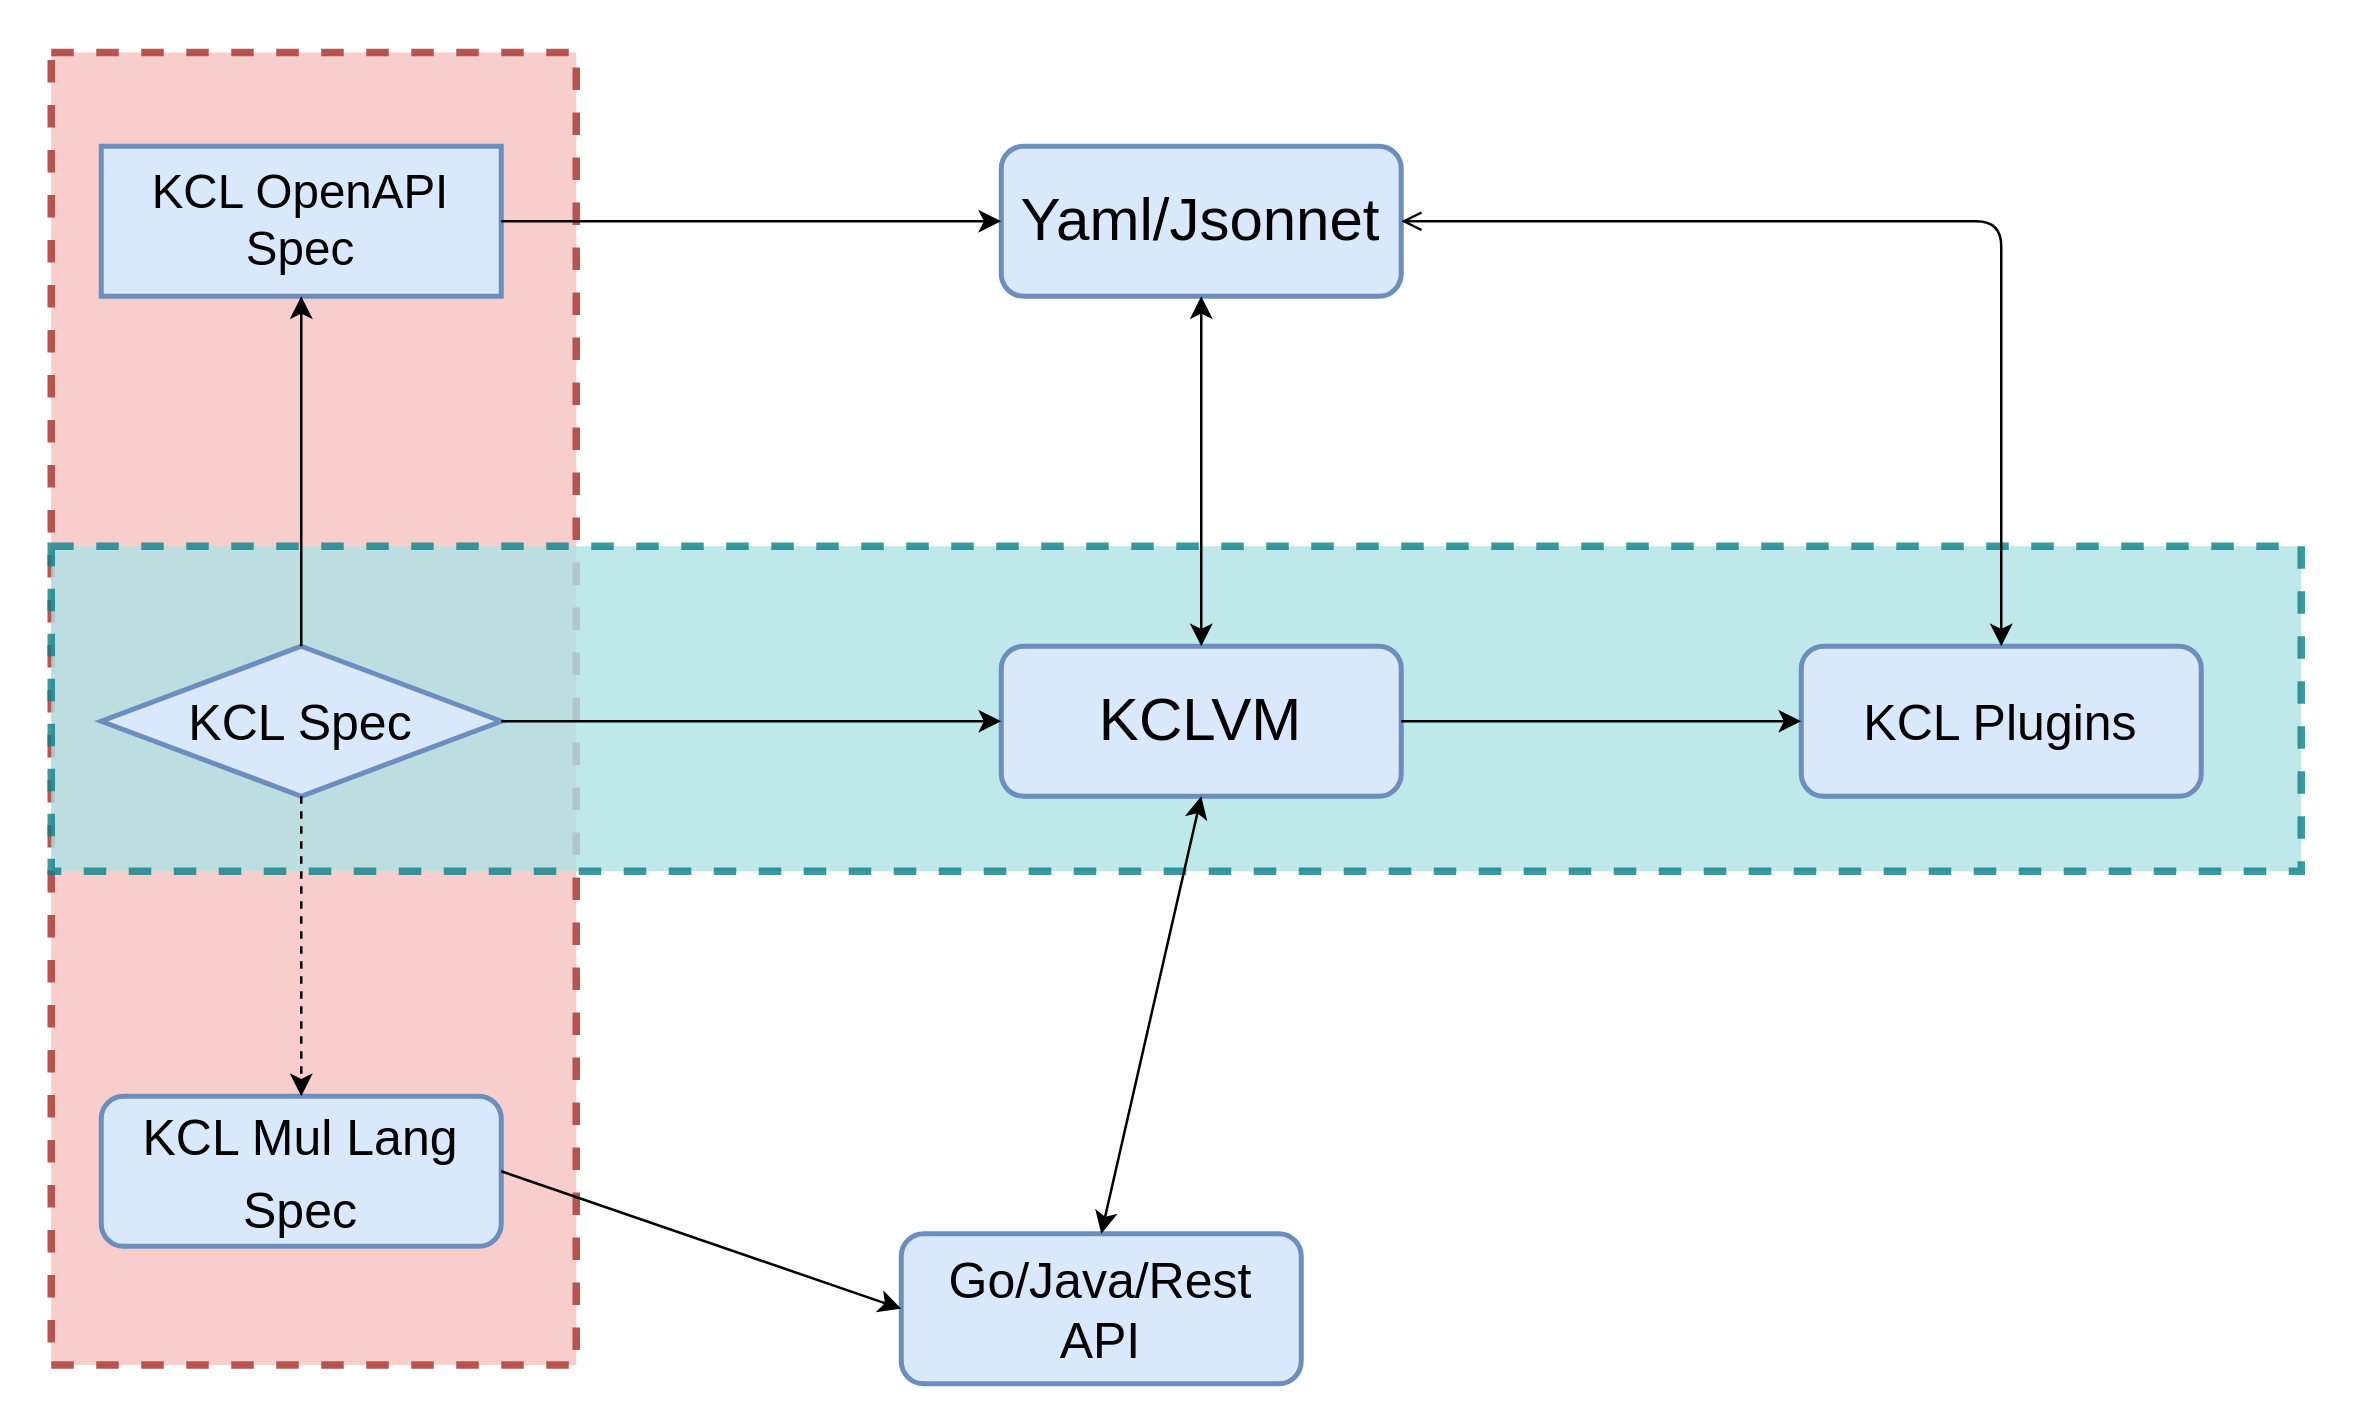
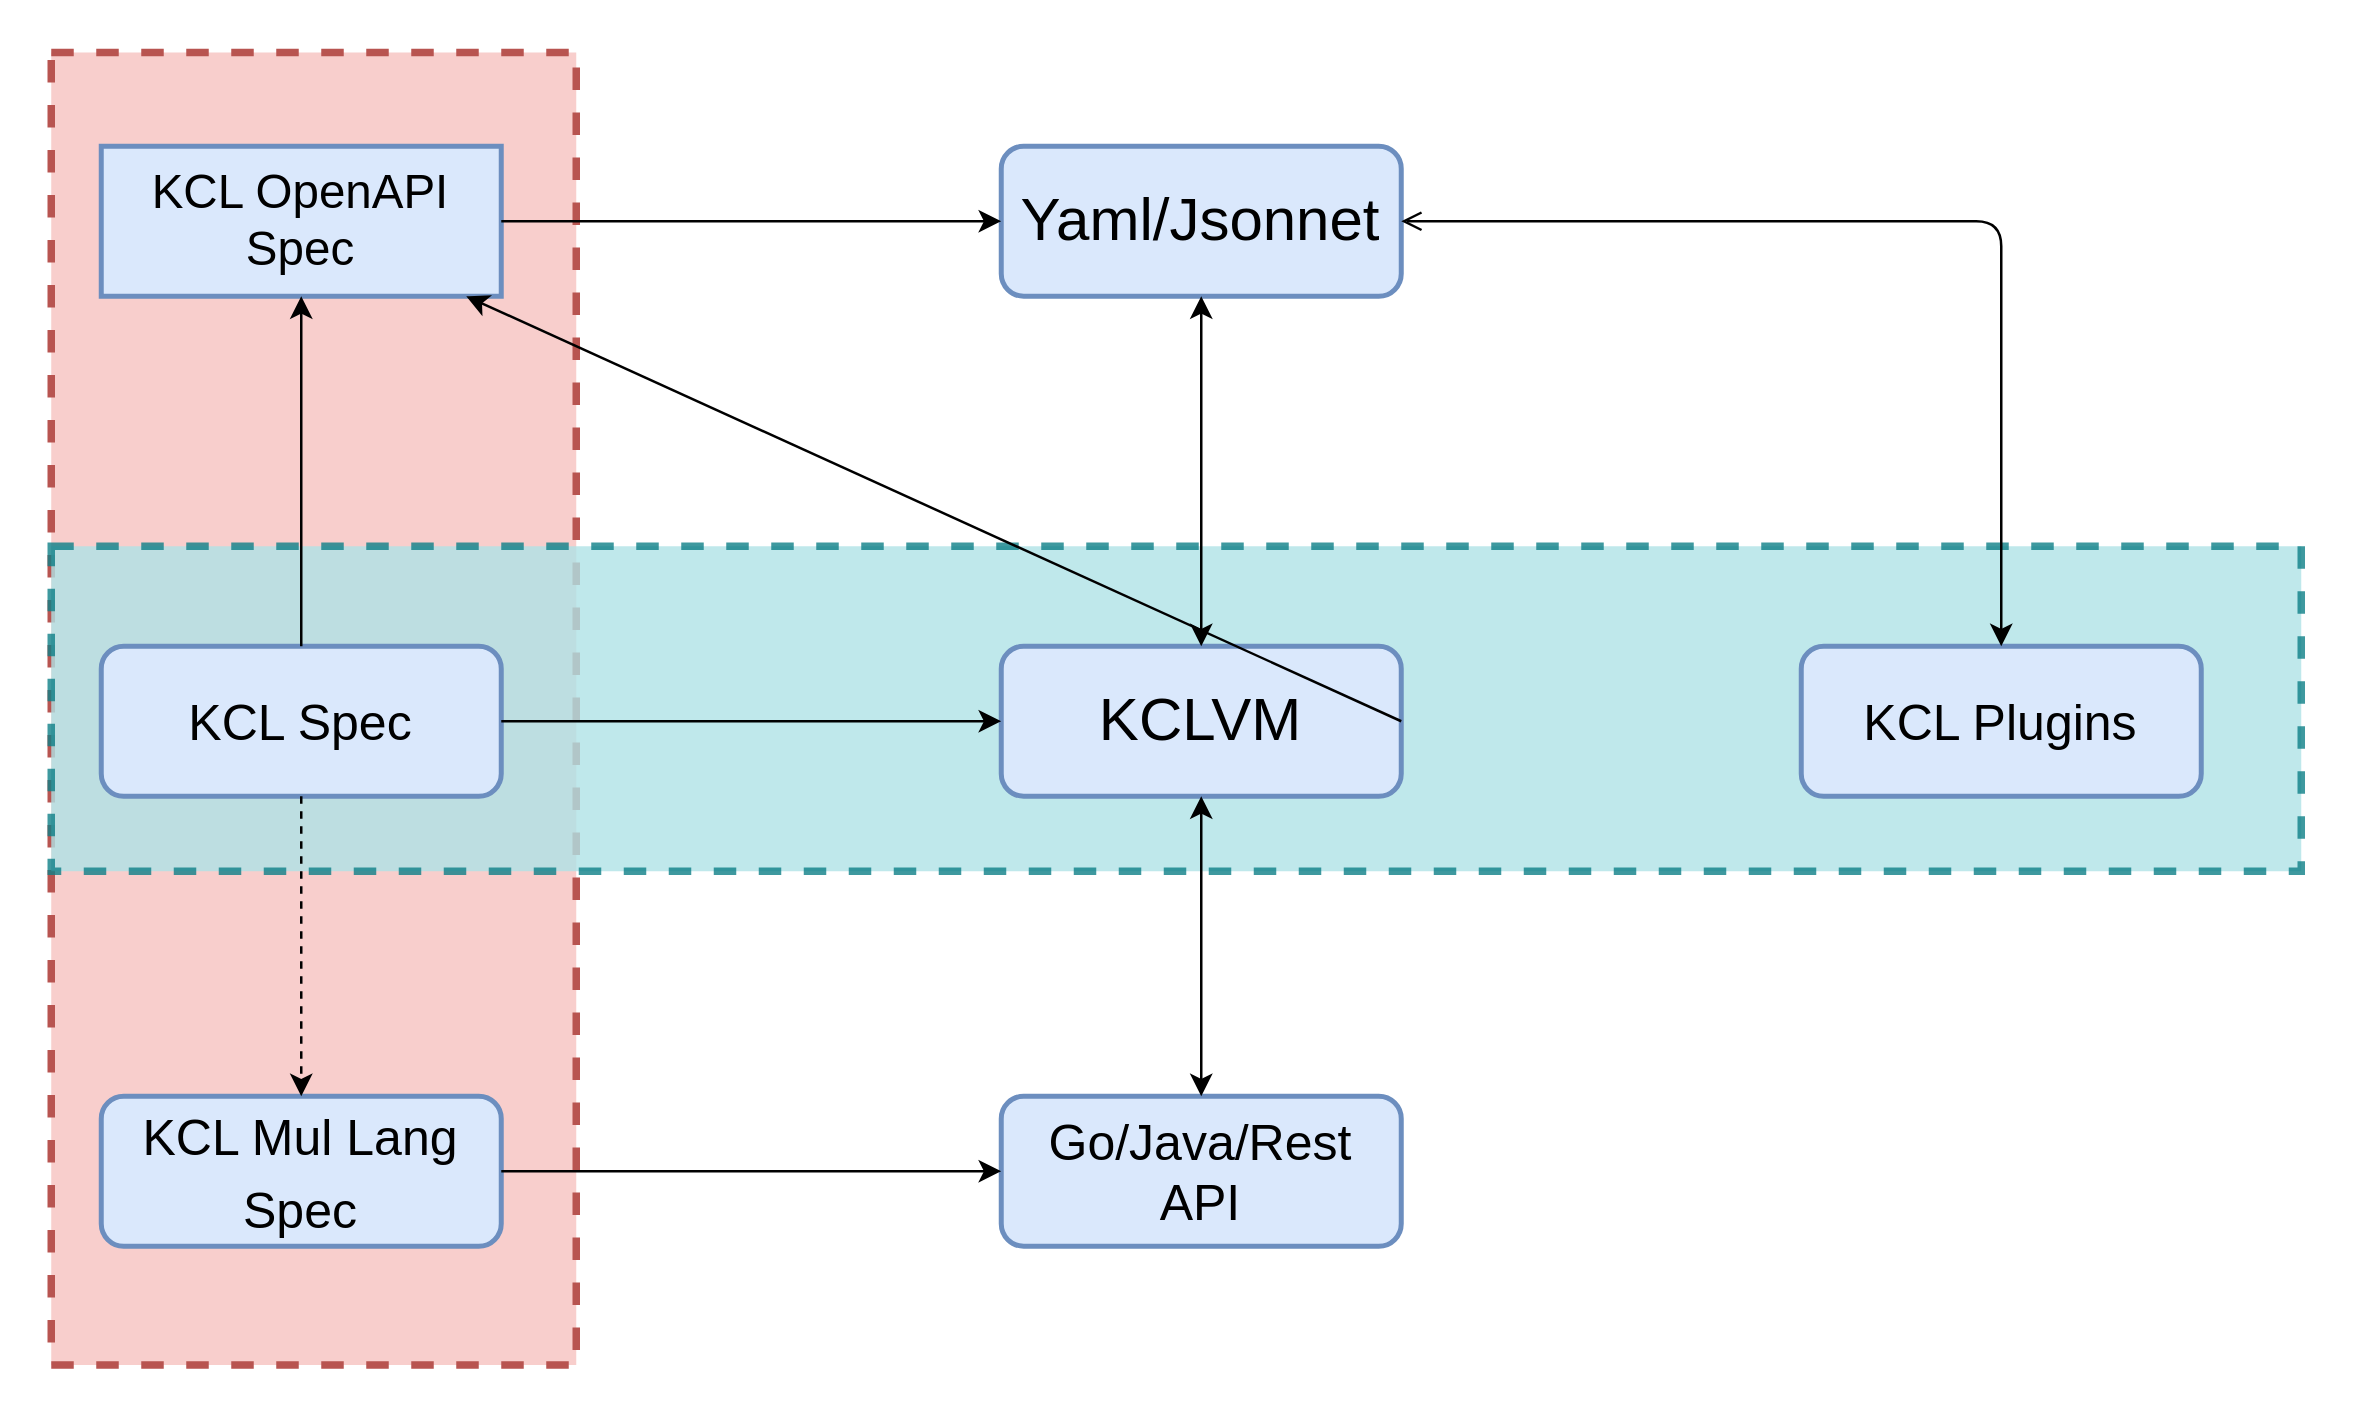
  <mxCell id="0" />
  <mxCell id="1" parent="0" />
  <mxCell id="2" value="" style="rounded=0;whiteSpace=wrap;html=1;dashed=1;strokeWidth=3;fillColor=#f8cecc;verticalAlign=middle;strokeColor=#b85450;" vertex="1" parent="1"><mxGeometry x="20" y="20.5" width="210" height="525" as="geometry" /></mxCell>
  <mxCell id="3" value="" style="rounded=0;whiteSpace=wrap;html=1;dashed=1;strokeWidth=3;fillColor=#b0e3e6;verticalAlign=middle;strokeColor=#0e8088;opacity=80;" parent="1" vertex="1"><mxGeometry x="20" y="218" width="900" height="130" as="geometry" /></mxCell>
  <mxCell id="4" value="KCLVM" style="rounded=1;whiteSpace=wrap;html=1;strokeWidth=2;fillColor=#dae8fc;strokeColor=#6c8ebf;fontSize=24;" parent="1" vertex="1"><mxGeometry x="400" y="258" width="160" height="60" as="geometry" /></mxCell>
  <mxCell id="5" value="KCL Plugins" style="rounded=1;whiteSpace=wrap;html=1;strokeWidth=2;fillColor=#dae8fc;strokeColor=#6c8ebf;fontSize=20;" parent="1" vertex="1"><mxGeometry x="720" y="258" width="160" height="60" as="geometry" /></mxCell>
- <mxCell id="6" value="KCL Spec" style="rhombus;whiteSpace=wrap;html=1;strokeWidth=2;fillColor=#dae8fc;strokeColor=#6c8ebf;fontSize=20;" parent="1" vertex="1"><mxGeometry x="40" y="258" width="160" height="60" as="geometry" /></mxCell>
- <mxCell id="7" value="Go/Java/Rest&lt;br&gt;API" style="rounded=1;whiteSpace=wrap;html=1;strokeWidth=2;fillColor=#dae8fc;strokeColor=#6c8ebf;fontSize=20;" parent="1" vertex="1"><mxGeometry x="360" y="493" width="160" height="60" as="geometry" /></mxCell>
+ <mxCell id="6" value="KCL Spec" style="rounded=1;whiteSpace=wrap;html=1;strokeWidth=2;fillColor=#dae8fc;strokeColor=#6c8ebf;fontSize=20;" parent="1" vertex="1"><mxGeometry x="40" y="258" width="160" height="60" as="geometry" /></mxCell>
+ <mxCell id="7" value="Go/Java/Rest&lt;br&gt;API" style="rounded=1;whiteSpace=wrap;html=1;strokeWidth=2;fillColor=#dae8fc;strokeColor=#6c8ebf;fontSize=20;" parent="1" vertex="1"><mxGeometry x="400" y="438" width="160" height="60" as="geometry" /></mxCell>
  <mxCell id="8" value="KCL OpenAPI Spec" style="whiteSpace=wrap;html=1;strokeWidth=2;fillColor=#dae8fc;strokeColor=#6c8ebf;fontSize=19;rounded=0;" parent="1" vertex="1"><mxGeometry x="40" y="58" width="160" height="60" as="geometry" /></mxCell>
  <mxCell id="9" value="&lt;span style=&quot;font-size: 20px&quot;&gt;KCL Mul Lang Spec&lt;/span&gt;" style="rounded=1;whiteSpace=wrap;html=1;strokeWidth=2;fillColor=#dae8fc;strokeColor=#6c8ebf;fontSize=24;" vertex="1" parent="1"><mxGeometry x="40" y="438" width="160" height="60" as="geometry" /></mxCell>
  <mxCell id="10" value="" style="endArrow=classic;html=1;exitX=1;exitY=0.5;exitDx=0;exitDy=0;entryX=0;entryY=0.5;entryDx=0;entryDy=0;" edge="1" parent="1" source="6" target="4"><mxGeometry width="50" height="50" relative="1" as="geometry"><mxPoint x="140" y="638" as="sourcePoint" /><mxPoint x="190" y="588" as="targetPoint" /></mxGeometry></mxCell>
  <mxCell id="11" value="Yaml/Jsonnet" style="rounded=1;whiteSpace=wrap;html=1;strokeWidth=2;fillColor=#dae8fc;strokeColor=#6c8ebf;fontSize=24;" vertex="1" parent="1"><mxGeometry x="400" y="58" width="160" height="60" as="geometry" /></mxCell>
- <mxCell id="12" value="" style="endArrow=classic;html=1;entryX=0;entryY=0.5;entryDx=0;entryDy=0;exitX=1;exitY=0.5;exitDx=0;exitDy=0;" edge="1" parent="1" source="4" target="5"><mxGeometry width="50" height="50" relative="1" as="geometry"><mxPoint x="250" y="718" as="sourcePoint" /><mxPoint x="300" y="668" as="targetPoint" /></mxGeometry></mxCell>
+ <mxCell id="12" value="" style="endArrow=classic;html=1;exitX=1;exitY=0.5;exitDx=0;exitDy=0;" edge="1" parent="1" source="4" target="8"><mxGeometry width="50" height="50" relative="1" as="geometry"><mxPoint x="250" y="718" as="sourcePoint" /><mxPoint x="300" y="668" as="targetPoint" /></mxGeometry></mxCell>
  <mxCell id="13" value="" style="endArrow=classic;html=1;exitX=0.5;exitY=1;exitDx=0;exitDy=0;startArrow=classic;startFill=1;entryX=0.5;entryY=0;entryDx=0;entryDy=0;" edge="1" parent="1" source="4" target="7"><mxGeometry width="50" height="50" relative="1" as="geometry"><mxPoint x="250" y="548" as="sourcePoint" /><mxPoint x="480" y="438" as="targetPoint" /></mxGeometry></mxCell>
  <mxCell id="14" value="" style="endArrow=classic;html=1;exitX=0.5;exitY=1;exitDx=0;exitDy=0;entryX=0.5;entryY=0;entryDx=0;entryDy=0;dashed=1;" edge="1" parent="1" source="6" target="9"><mxGeometry width="50" height="50" relative="1" as="geometry"><mxPoint x="250" y="548" as="sourcePoint" /><mxPoint x="300" y="498" as="targetPoint" /></mxGeometry></mxCell>
  <mxCell id="15" value="" style="endArrow=classic;html=1;exitX=0.5;exitY=0;exitDx=0;exitDy=0;entryX=0.5;entryY=1;entryDx=0;entryDy=0;" edge="1" parent="1" source="6" target="8"><mxGeometry width="50" height="50" relative="1" as="geometry"><mxPoint x="250" y="548" as="sourcePoint" /><mxPoint x="300" y="498" as="targetPoint" /></mxGeometry></mxCell>
  <mxCell id="16" value="" style="endArrow=classic;html=1;exitX=0.5;exitY=0;exitDx=0;exitDy=0;entryX=0.5;entryY=1;entryDx=0;entryDy=0;startArrow=classic;startFill=1;" edge="1" parent="1" source="4" target="11"><mxGeometry width="50" height="50" relative="1" as="geometry"><mxPoint x="250" y="378" as="sourcePoint" /><mxPoint x="300" y="328" as="targetPoint" /></mxGeometry></mxCell>
  <mxCell id="17" value="" style="endArrow=classic;html=1;entryX=0;entryY=0.5;entryDx=0;entryDy=0;exitX=1;exitY=0.5;exitDx=0;exitDy=0;" edge="1" parent="1" source="8" target="11"><mxGeometry width="50" height="50" relative="1" as="geometry"><mxPoint x="250" y="378" as="sourcePoint" /><mxPoint x="300" y="328" as="targetPoint" /></mxGeometry></mxCell>
  <mxCell id="18" value="" style="endArrow=classic;html=1;entryX=0;entryY=0.5;entryDx=0;entryDy=0;exitX=1;exitY=0.5;exitDx=0;exitDy=0;" edge="1" parent="1" source="9" target="7"><mxGeometry width="50" height="50" relative="1" as="geometry"><mxPoint x="250" y="378" as="sourcePoint" /><mxPoint x="300" y="328" as="targetPoint" /></mxGeometry></mxCell>
  <mxCell id="19" value="" style="endArrow=open;startArrow=classic;html=1;exitX=0.5;exitY=0;exitDx=0;exitDy=0;entryX=1;entryY=0.5;entryDx=0;entryDy=0;" edge="1" parent="1" source="5" target="11"><mxGeometry width="50" height="50" relative="1" as="geometry"><mxPoint x="620" y="258" as="sourcePoint" /><mxPoint x="770" y="88" as="targetPoint" /><Array as="points"><mxPoint x="800" y="88" /></Array></mxGeometry></mxCell>
